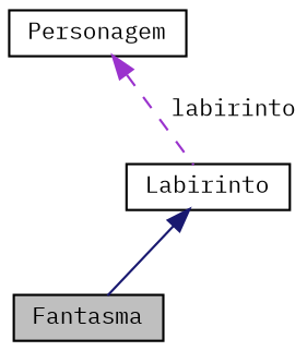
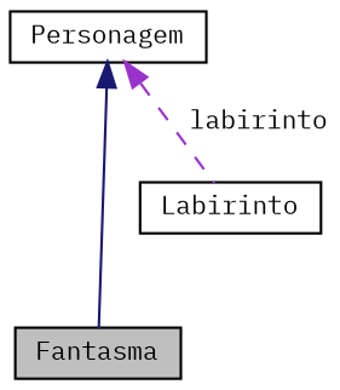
  digraph {
    fontname="IBM Plex Mono"
    node [color=black fillcolor=white fontname="IBM Plex Mono" fontsize=10 shape=record style=filled]
    edge [dir=back fontname="IBM Plex Mono" fontsize=10 labelfontname=Helvetica labelfontsize=10]
    n1 [fillcolor=grey75 fontcolor=black height=0.2 label=Fantasma width=0.4]
    n2 [height=0.2 label=Personagem width=0.4]
    n3 [height=0.2 label=Labirinto width=0.4]
-   n3 -> n1 [color=midnightblue style=solid]
+   n2 -> n1 [color=midnightblue style=solid]
    n2 -> n3 [color=darkorchid3 label=" labirinto" style=dashed]
  }
